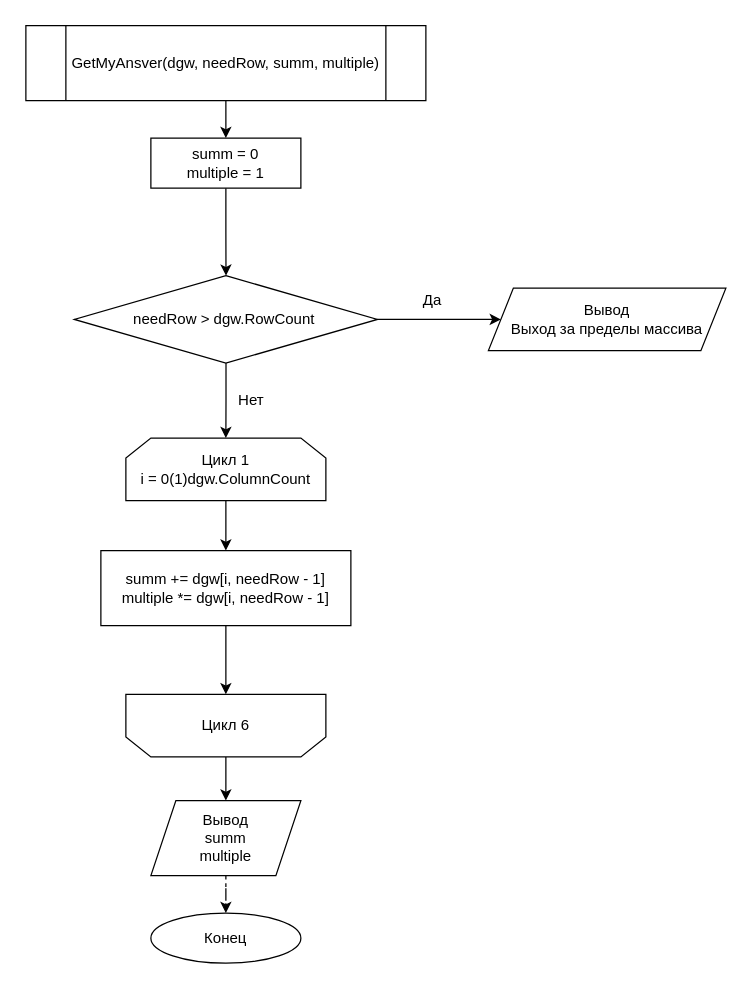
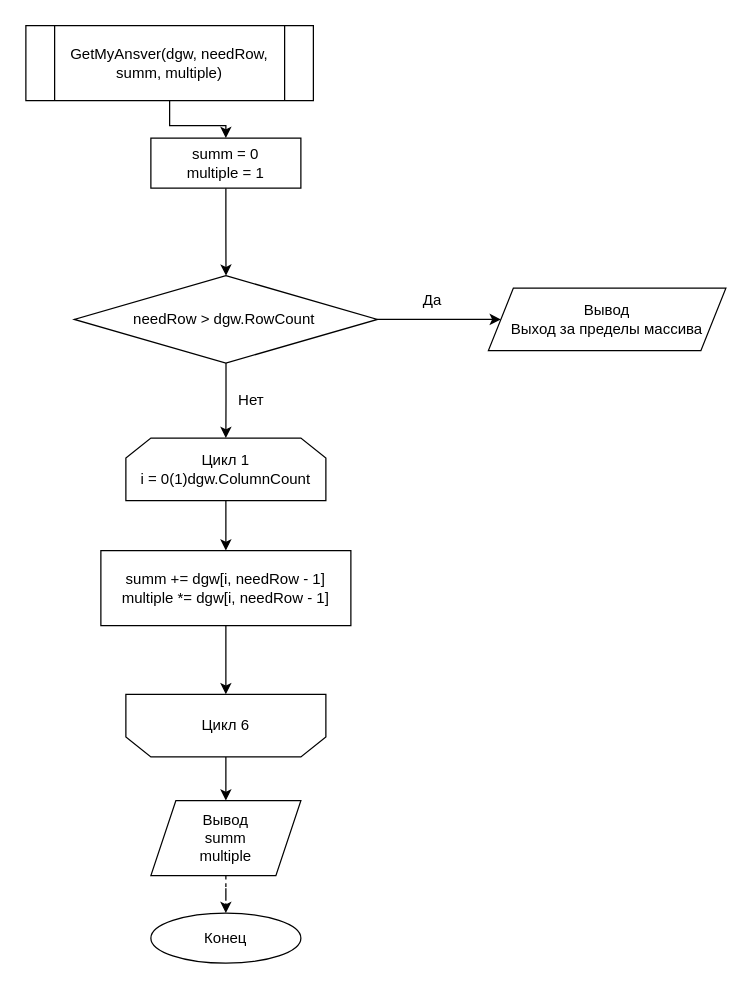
  <mxCell id="0" />
  <mxCell id="1" parent="0" />
  <mxCell id="2" style="edgeStyle=orthogonalEdgeStyle;rounded=0;orthogonalLoop=1;jettySize=auto;html=1;entryX=0.5;entryY=0;entryDx=0;entryDy=0;" edge="1" parent="1" source="3" target="5"><mxGeometry relative="1" as="geometry" /></mxCell>
- <mxCell id="3" value="GetMyAnsver(dgw, needRow, summ, multiple)" style="shape=process;whiteSpace=wrap;html=1;backgroundOutline=1;" vertex="1" parent="1"><mxGeometry x="20" width="320" height="60" as="geometry" y="20" /></mxCell>
+ <mxCell id="3" value="GetMyAnsver(dgw, needRow, summ, multiple)" style="shape=process;whiteSpace=wrap;html=1;backgroundOutline=1;" vertex="1" parent="1"><mxGeometry x="20" y="20" width="230" height="60" as="geometry" /></mxCell>
  <mxCell id="4" style="edgeStyle=orthogonalEdgeStyle;rounded=0;orthogonalLoop=1;jettySize=auto;html=1;" edge="1" parent="1" source="5" target="8"><mxGeometry relative="1" as="geometry" /></mxCell>
  <mxCell id="5" value="summ = 0&lt;br&gt;multiple = 1" style="rounded=0;whiteSpace=wrap;html=1;" vertex="1" parent="1"><mxGeometry x="120" y="110" width="120" height="40" as="geometry" /></mxCell>
  <mxCell id="6" style="edgeStyle=orthogonalEdgeStyle;rounded=0;orthogonalLoop=1;jettySize=auto;html=1;" edge="1" parent="1" source="8" target="9"><mxGeometry relative="1" as="geometry" /></mxCell>
  <mxCell id="7" style="edgeStyle=orthogonalEdgeStyle;rounded=0;orthogonalLoop=1;jettySize=auto;html=1;entryX=0.5;entryY=0;entryDx=0;entryDy=0;" edge="1" parent="1" source="8" target="11"><mxGeometry relative="1" as="geometry" /></mxCell>
  <mxCell id="8" value="needRow &amp;gt; dgw.RowCount&amp;nbsp;" style="rhombus;whiteSpace=wrap;html=1;" vertex="1" parent="1"><mxGeometry x="58.75" y="220" width="242.5" height="70" as="geometry" /></mxCell>
  <mxCell id="9" value="Вывод&lt;br&gt;Выход за пределы массива" style="shape=parallelogram;perimeter=parallelogramPerimeter;whiteSpace=wrap;html=1;fixedSize=1;" vertex="1" parent="1"><mxGeometry x="390" y="230" width="190" height="50" as="geometry" /></mxCell>
  <mxCell id="10" style="edgeStyle=orthogonalEdgeStyle;rounded=0;orthogonalLoop=1;jettySize=auto;html=1;entryX=0.5;entryY=0;entryDx=0;entryDy=0;" edge="1" parent="1" source="11" target="13"><mxGeometry relative="1" as="geometry" /></mxCell>
  <mxCell id="11" value="Цикл 1&lt;br&gt;i = 0(1)dgw.ColumnCount" style="shape=loopLimit;whiteSpace=wrap;html=1;" vertex="1" parent="1"><mxGeometry x="100" y="350" width="160" height="50" as="geometry" /></mxCell>
  <mxCell id="12" style="edgeStyle=orthogonalEdgeStyle;rounded=0;orthogonalLoop=1;jettySize=auto;html=1;entryX=0.5;entryY=1;entryDx=0;entryDy=0;" edge="1" parent="1" source="13" target="15"><mxGeometry relative="1" as="geometry" /></mxCell>
  <mxCell id="13" value="summ += dgw[i, needRow - 1]&lt;br&gt;multiple *= dgw[i, needRow - 1]" style="rounded=0;whiteSpace=wrap;html=1;" vertex="1" parent="1"><mxGeometry x="80" y="440" width="200" height="60" as="geometry" /></mxCell>
  <mxCell id="14" style="edgeStyle=orthogonalEdgeStyle;rounded=0;orthogonalLoop=1;jettySize=auto;html=1;" edge="1" parent="1" source="15" target="17"><mxGeometry relative="1" as="geometry" /></mxCell>
  <mxCell id="15" value="Цикл 6" style="shape=loopLimit;whiteSpace=wrap;html=1;direction=west;" vertex="1" parent="1"><mxGeometry x="100" y="555" width="160" height="50" as="geometry" /></mxCell>
  <mxCell id="16" style="edgeStyle=orthogonalEdgeStyle;rounded=0;orthogonalLoop=1;jettySize=auto;html=1;entryX=0.5;entryY=0;entryDx=0;entryDy=0;dashed=1;" edge="1" parent="1" source="17" target="18"><mxGeometry relative="1" as="geometry" /></mxCell>
  <mxCell id="17" value="Вывод&lt;br&gt;summ&lt;br&gt;multiple" style="shape=parallelogram;perimeter=parallelogramPerimeter;whiteSpace=wrap;html=1;fixedSize=1;" vertex="1" parent="1"><mxGeometry x="120" y="640" width="120" height="60" as="geometry" /></mxCell>
  <mxCell id="18" value="Конец" style="ellipse;whiteSpace=wrap;html=1;" vertex="1" parent="1"><mxGeometry x="120" y="730" width="120" height="40" as="geometry" /></mxCell>
  <mxCell id="19" value="Да" style="text;html=1;align=center;verticalAlign=middle;resizable=0;points=[];autosize=1;" vertex="1" parent="1"><mxGeometry x="330" y="230" width="30" height="20" as="geometry" /></mxCell>
  <mxCell id="20" value="Нет" style="text;html=1;align=center;verticalAlign=middle;resizable=0;points=[];autosize=1;" vertex="1" parent="1"><mxGeometry x="180" y="310" width="40" height="20" as="geometry" /></mxCell>
